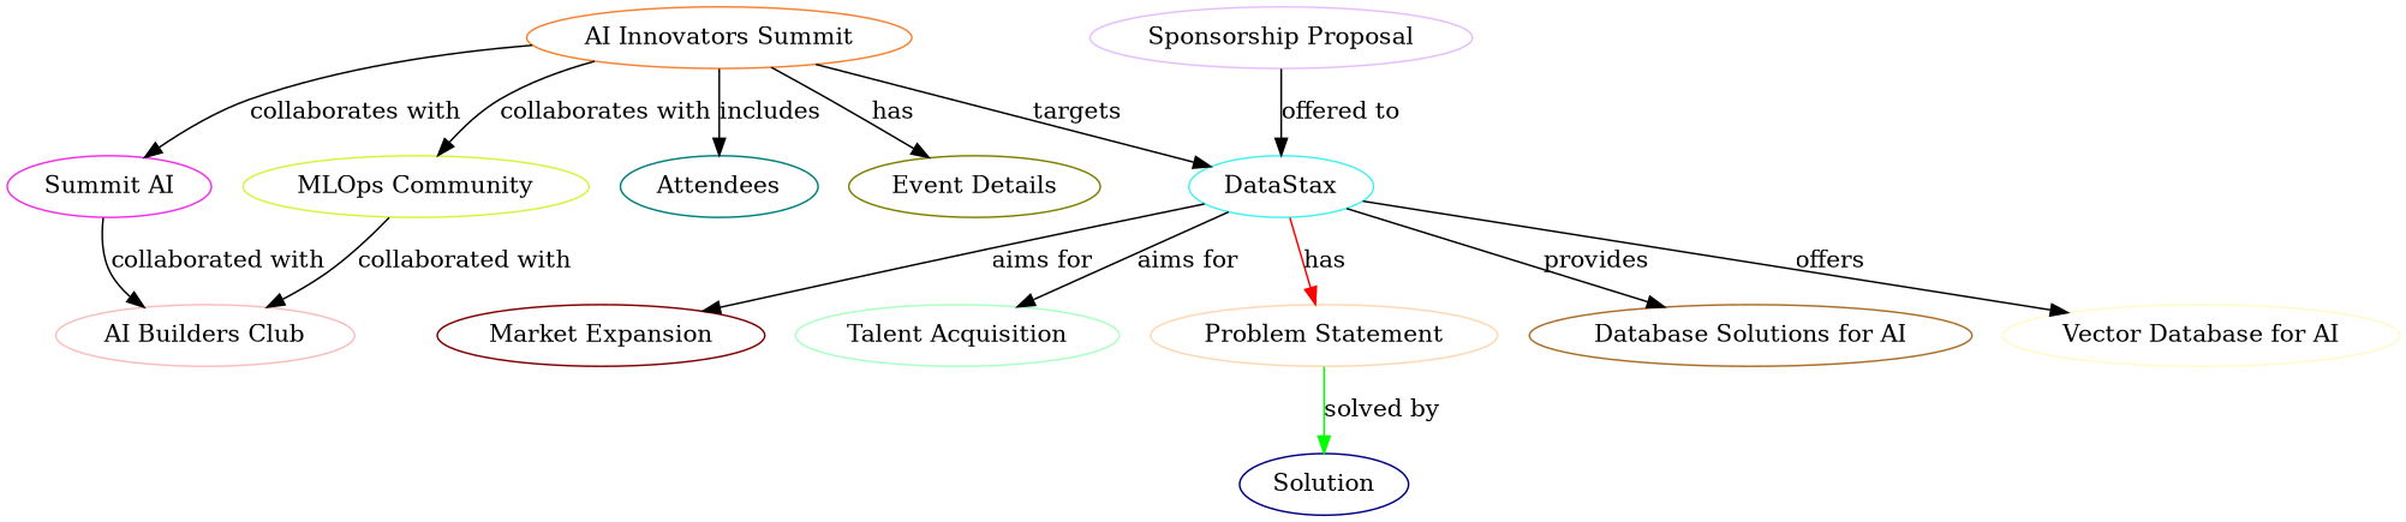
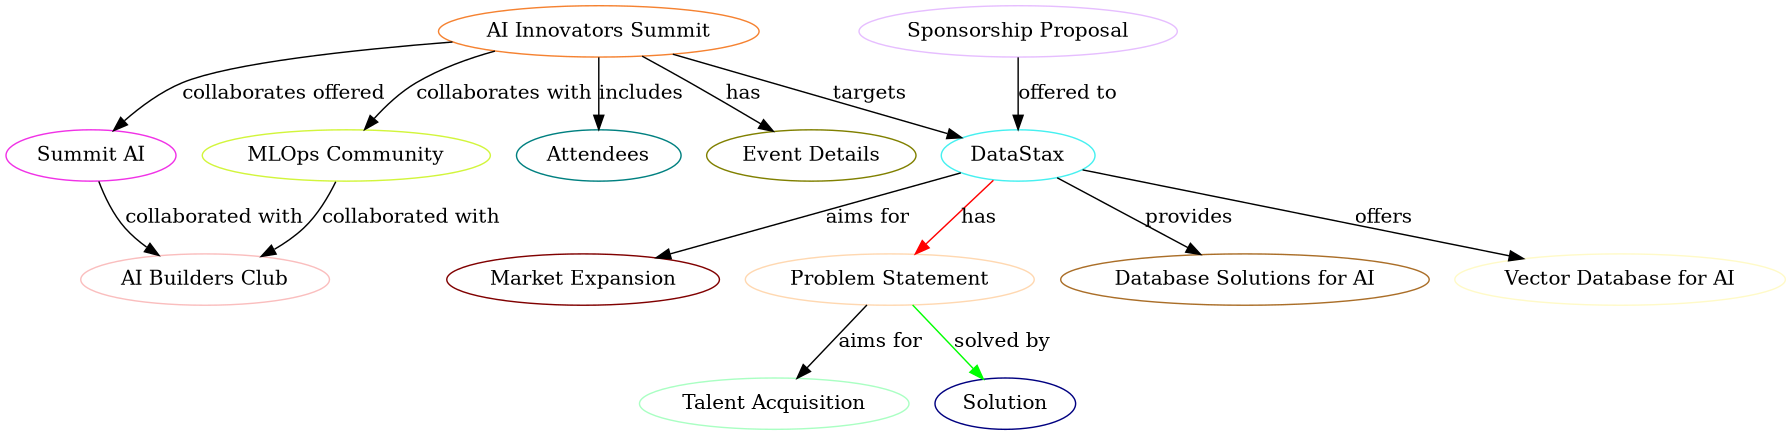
  digraph {
    edge [color=black]
    n1 [color="#f58231" label="AI Innovators Summit"]
    n2 [color="#46f0f0" label=DataStax]
    n3 [color="#f032e6" label="Summit AI"]
    n4 [color="#d2f53c" label="MLOps Community"]
    n5 [color="#008080" label=Attendees]
    n6 [color="#808000" label="Event Details"]
    n7 [color="#aa6e28" label="Database Solutions for AI"]
    n8 [color="#fffac8" label="Vector Database for AI"]
    n9 [color="#800000" label="Market Expansion"]
    n10 [color="#aaffc3" label="Talent Acquisition"]
    n11 [color="#ffd8b1" label="Problem Statement"]
    n12 [color="#fabebe" label="AI Builders Club"]
    n13 [color="#000080" label=Solution]
    n14 [color="#e6beff" label="Sponsorship Proposal"]
    n1 -> n2 [label=targets]
-   n1 -> n3 [label="collaborates with"]
+   n1 -> n3 [label="collaborates offered"]
    n1 -> n4 [label="collaborates with"]
    n1 -> n5 [label=includes]
    n1 -> n6 [label=has]
    n2 -> n7 [label=provides]
    n2 -> n8 [label=offers]
    n2 -> n9 [label="aims for"]
-   n2 -> n10 [label="aims for"]
+   n11 -> n10 [label="aims for"]
    n2 -> n11 [color=red label=has]
    n3 -> n12 [label="collaborated with"]
    n4 -> n12 [label="collaborated with"]
    n11 -> n13 [color=green label="solved by"]
    n14 -> n2 [label="offered to"]
  }
